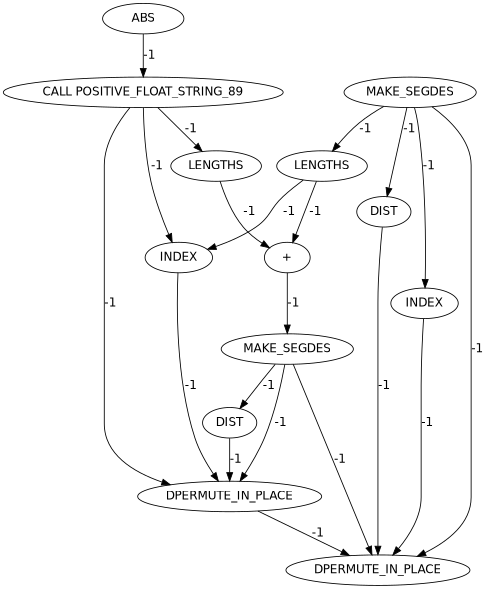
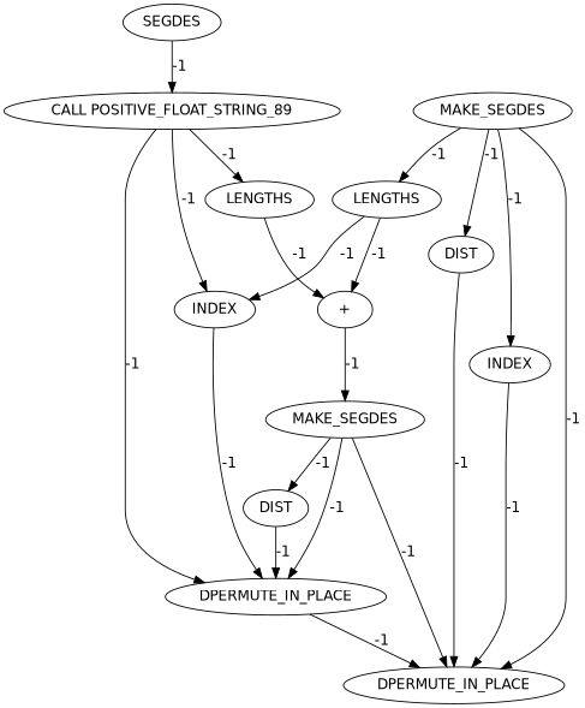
  digraph {
    fontname="DejaVu Sans"
    node [cost=0 fontname="DejaVu Sans"]
    edge [cost=-1 fontname="DejaVu Sans"]
    n1 [label=LENGTHS]
    n2 [label="+"]
    n3 [label=DPERMUTE_IN_PLACE]
    n4 [label="CALL POSITIVE_FLOAT_STRING_89"]
    n5 [label=INDEX]
    n6 [label=DPERMUTE_IN_PLACE]
    n7 [label=MAKE_SEGDES]
    n8 [label=LENGTHS]
-   n9 [label=ABS]
+   n9 [label=SEGDES]
    n10 [label=MAKE_SEGDES]
    n11 [label=DIST]
    n12 [label=INDEX]
    n13 [label=DIST]
    n1 -> n2 [label=-1]
    n2 -> n7 [label=-1]
    n4 -> n1 [label=-1]
    n4 -> n5 [label=-1]
    n4 -> n6 [label=-1]
    n5 -> n6 [label=-1]
    n6 -> n3 [label=-1]
    n7 -> n3 [label=-1]
    n7 -> n6 [label=-1]
    n7 -> n13 [label=-1]
    n8 -> n2 [label=-1]
    n8 -> n5 [label=-1]
    n9 -> n4 [label=-1]
    n10 -> n3 [label=-1]
    n10 -> n8 [label=-1]
    n10 -> n11 [label=-1]
    n10 -> n12 [label=-1]
    n11 -> n3 [label=-1]
    n12 -> n3 [label=-1]
    n13 -> n6 [label=-1]
  }
